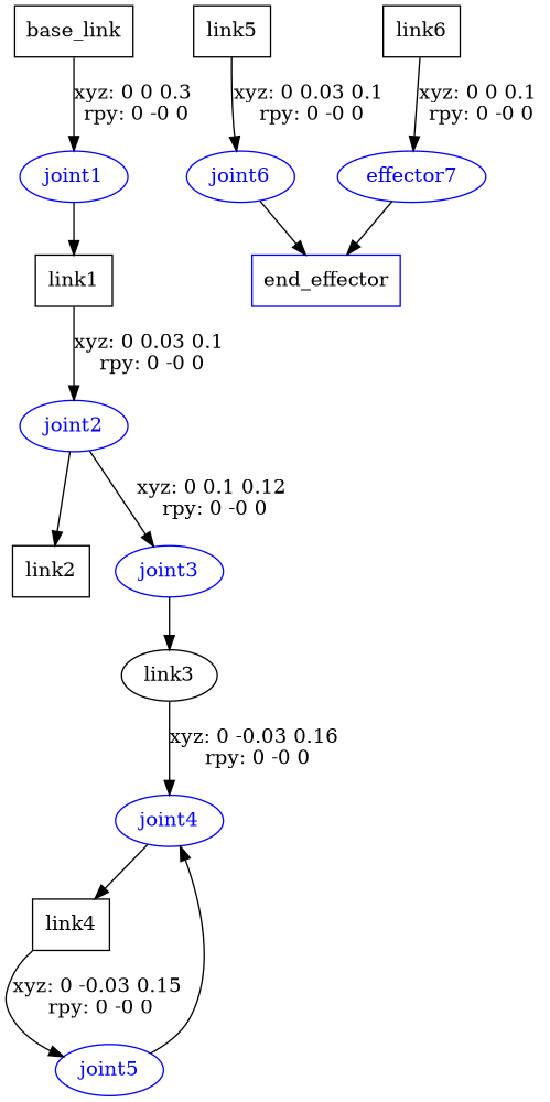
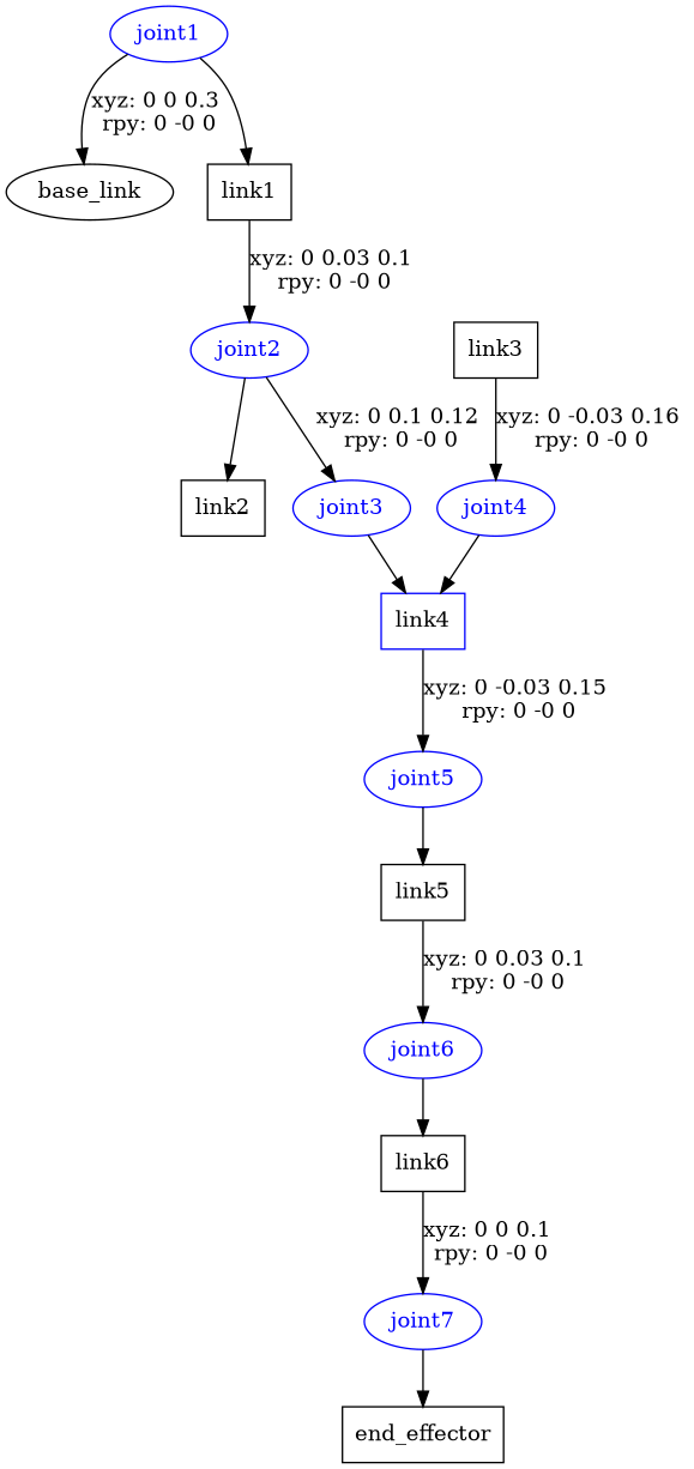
  digraph {
    node [shape=box]
-   n1 [label=base_link]
+   n1 [label=base_link shape=ellipse]
    joint1 [color=blue fontcolor=blue shape=ellipse]
    n3 [label=link1]
    joint2 [color=blue fontcolor=blue shape=ellipse]
    n5 [label=link2]
    joint3 [color=blue fontcolor=blue shape=ellipse]
-   n7 [label=link3 shape=ellipse]
+   n7 [label=link3]
    joint4 [color=blue fontcolor=blue shape=ellipse]
-   n9 [label=link4]
+   n9 [label=link4 color=blue]
    joint5 [color=blue fontcolor=blue shape=ellipse]
    n11 [label=link5]
    joint6 [color=blue fontcolor=blue shape=ellipse]
    n13 [label=link6]
-   joint7 [color=blue fontcolor=blue shape=ellipse label=effector7]
-   n15 [label=end_effector color=blue]
-   n1 -> joint1 [label="xyz: 0 0 0.3 \nrpy: 0 -0 0"]
+   joint7 [color=blue fontcolor=blue shape=ellipse]
+   n15 [label=end_effector]
+   joint1 -> n1 [label="xyz: 0 0 0.3 \nrpy: 0 -0 0"]
    joint1 -> n3
    n3 -> joint2 [label="xyz: 0 0.03 0.1 \nrpy: 0 -0 0"]
    joint2 -> n5
    joint2 -> joint3 [label="xyz: 0 0.1 0.12 \nrpy: 0 -0 0"]
-   joint3 -> n7
+   joint3 -> n9
    n7 -> joint4 [label="xyz: 0 -0.03 0.16 \nrpy: 0 -0 0"]
    joint4 -> n9
    n9 -> joint5 [label="xyz: 0 -0.03 0.15 \nrpy: 0 -0 0"]
-   joint5 -> joint4
+   joint5 -> n11
    n11 -> joint6 [label="xyz: 0 0.03 0.1 \nrpy: 0 -0 0"]
-   joint6 -> n15
+   joint6 -> n13
    n13 -> joint7 [label="xyz: 0 0 0.1 \nrpy: 0 -0 0"]
    joint7 -> n15
  }
